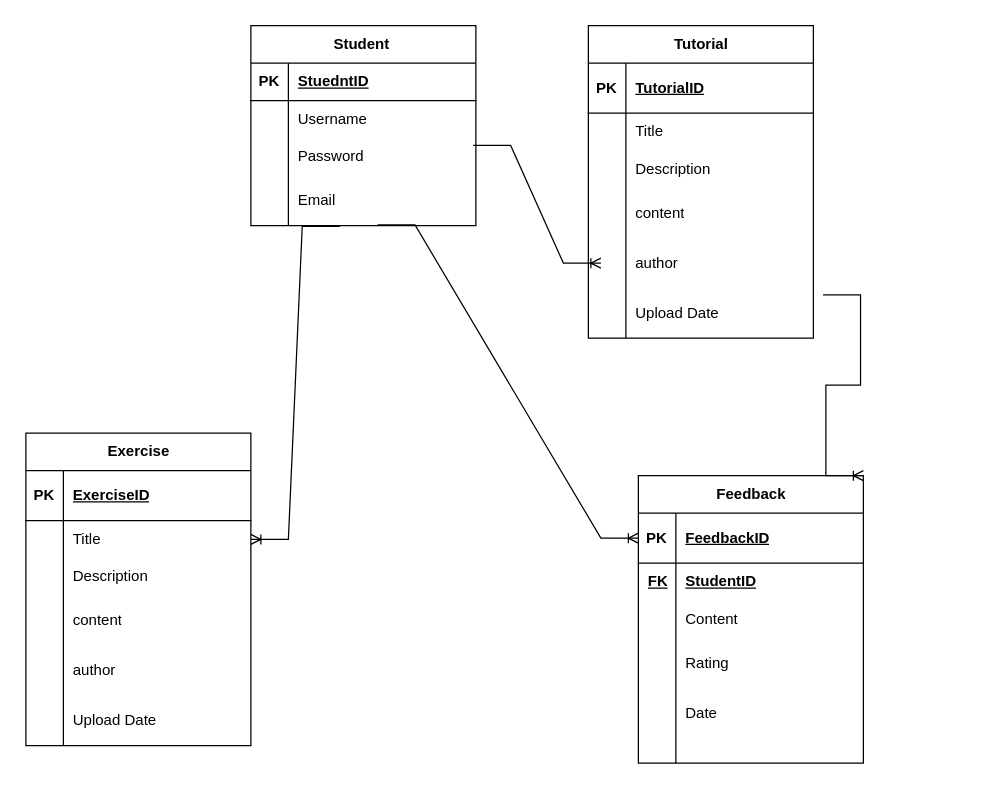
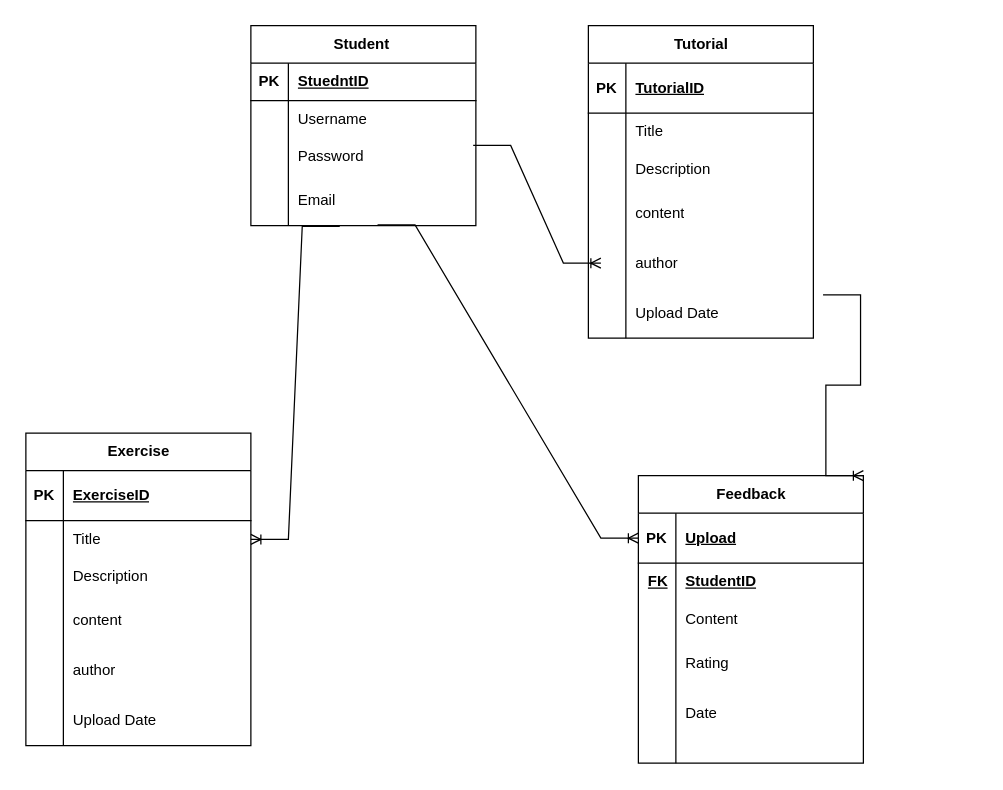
  <mxCell id="0" />
  <mxCell id="1" parent="0" />
  <mxCell id="2" value="Exercise" style="shape=table;startSize=30;container=1;collapsible=1;childLayout=tableLayout;fixedRows=1;rowLines=0;fontStyle=1;align=center;resizeLast=1;html=1;" vertex="1" parent="1"><mxGeometry x="20" y="346" width="180" height="250" as="geometry" /></mxCell>
  <mxCell id="3" value="" style="shape=tableRow;horizontal=0;startSize=0;swimlaneHead=0;swimlaneBody=0;fillColor=none;collapsible=0;dropTarget=0;points=[[0,0.5],[1,0.5]];portConstraint=eastwest;top=0;left=0;right=0;bottom=1;" vertex="1" parent="2"><mxGeometry y="30" width="180" height="40" as="geometry" /></mxCell>
  <mxCell id="4" value="PK" style="shape=partialRectangle;connectable=0;fillColor=none;top=0;left=0;bottom=0;right=0;fontStyle=1;overflow=hidden;whiteSpace=wrap;html=1;" vertex="1" parent="3"><mxGeometry width="30" height="40" as="geometry"><mxRectangle width="30" height="40" as="alternateBounds" /></mxGeometry></mxCell>
  <mxCell id="5" value="ExerciseID" style="shape=partialRectangle;connectable=0;fillColor=none;top=0;left=0;bottom=0;right=0;align=left;spacingLeft=6;fontStyle=5;overflow=hidden;whiteSpace=wrap;html=1;" vertex="1" parent="3"><mxGeometry x="30" width="150" height="40" as="geometry"><mxRectangle width="150" height="40" as="alternateBounds" /></mxGeometry></mxCell>
  <mxCell id="6" value="" style="shape=tableRow;horizontal=0;startSize=0;swimlaneHead=0;swimlaneBody=0;fillColor=none;collapsible=0;dropTarget=0;points=[[0,0.5],[1,0.5]];portConstraint=eastwest;top=0;left=0;right=0;bottom=0;" vertex="1" parent="2"><mxGeometry y="70" width="180" height="30" as="geometry" /></mxCell>
  <mxCell id="7" value="" style="shape=partialRectangle;connectable=0;fillColor=none;top=0;left=0;bottom=0;right=0;editable=1;overflow=hidden;whiteSpace=wrap;html=1;" vertex="1" parent="6"><mxGeometry width="30" height="30" as="geometry"><mxRectangle width="30" height="30" as="alternateBounds" /></mxGeometry></mxCell>
  <mxCell id="8" value="Title" style="shape=partialRectangle;connectable=0;fillColor=none;top=0;left=0;bottom=0;right=0;align=left;spacingLeft=6;overflow=hidden;whiteSpace=wrap;html=1;" vertex="1" parent="6"><mxGeometry x="30" width="150" height="30" as="geometry"><mxRectangle width="150" height="30" as="alternateBounds" /></mxGeometry></mxCell>
  <mxCell id="9" value="" style="shape=tableRow;horizontal=0;startSize=0;swimlaneHead=0;swimlaneBody=0;fillColor=none;collapsible=0;dropTarget=0;points=[[0,0.5],[1,0.5]];portConstraint=eastwest;top=0;left=0;right=0;bottom=0;" vertex="1" parent="2"><mxGeometry y="100" width="180" height="30" as="geometry" /></mxCell>
  <mxCell id="10" value="" style="shape=partialRectangle;connectable=0;fillColor=none;top=0;left=0;bottom=0;right=0;editable=1;overflow=hidden;whiteSpace=wrap;html=1;" vertex="1" parent="9"><mxGeometry width="30" height="30" as="geometry"><mxRectangle width="30" height="30" as="alternateBounds" /></mxGeometry></mxCell>
  <mxCell id="11" value="Description" style="shape=partialRectangle;connectable=0;fillColor=none;top=0;left=0;bottom=0;right=0;align=left;spacingLeft=6;overflow=hidden;whiteSpace=wrap;html=1;" vertex="1" parent="9"><mxGeometry x="30" width="150" height="30" as="geometry"><mxRectangle width="150" height="30" as="alternateBounds" /></mxGeometry></mxCell>
  <mxCell id="12" value="" style="shape=tableRow;horizontal=0;startSize=0;swimlaneHead=0;swimlaneBody=0;fillColor=none;collapsible=0;dropTarget=0;points=[[0,0.5],[1,0.5]];portConstraint=eastwest;top=0;left=0;right=0;bottom=0;" vertex="1" parent="2"><mxGeometry y="130" width="180" height="40" as="geometry" /></mxCell>
  <mxCell id="13" value="" style="shape=partialRectangle;connectable=0;fillColor=none;top=0;left=0;bottom=0;right=0;editable=1;overflow=hidden;whiteSpace=wrap;html=1;" vertex="1" parent="12"><mxGeometry width="30" height="40" as="geometry"><mxRectangle width="30" height="40" as="alternateBounds" /></mxGeometry></mxCell>
  <mxCell id="14" value="content" style="shape=partialRectangle;connectable=0;fillColor=none;top=0;left=0;bottom=0;right=0;align=left;spacingLeft=6;overflow=hidden;whiteSpace=wrap;html=1;" vertex="1" parent="12"><mxGeometry x="30" width="150" height="40" as="geometry"><mxRectangle width="150" height="40" as="alternateBounds" /></mxGeometry></mxCell>
  <mxCell id="15" value="" style="shape=tableRow;horizontal=0;startSize=0;swimlaneHead=0;swimlaneBody=0;fillColor=none;collapsible=0;dropTarget=0;points=[[0,0.5],[1,0.5]];portConstraint=eastwest;top=0;left=0;right=0;bottom=0;" vertex="1" parent="2"><mxGeometry y="170" width="180" height="40" as="geometry" /></mxCell>
  <mxCell id="16" value="" style="shape=partialRectangle;connectable=0;fillColor=none;top=0;left=0;bottom=0;right=0;editable=1;overflow=hidden;whiteSpace=wrap;html=1;" vertex="1" parent="15"><mxGeometry width="30" height="40" as="geometry"><mxRectangle width="30" height="40" as="alternateBounds" /></mxGeometry></mxCell>
  <mxCell id="17" value="author" style="shape=partialRectangle;connectable=0;fillColor=none;top=0;left=0;bottom=0;right=0;align=left;spacingLeft=6;overflow=hidden;whiteSpace=wrap;html=1;" vertex="1" parent="15"><mxGeometry x="30" width="150" height="40" as="geometry"><mxRectangle width="150" height="40" as="alternateBounds" /></mxGeometry></mxCell>
  <mxCell id="18" value="" style="shape=tableRow;horizontal=0;startSize=0;swimlaneHead=0;swimlaneBody=0;fillColor=none;collapsible=0;dropTarget=0;points=[[0,0.5],[1,0.5]];portConstraint=eastwest;top=0;left=0;right=0;bottom=0;" vertex="1" parent="2"><mxGeometry y="210" width="180" height="40" as="geometry" /></mxCell>
  <mxCell id="19" value="" style="shape=partialRectangle;connectable=0;fillColor=none;top=0;left=0;bottom=0;right=0;editable=1;overflow=hidden;whiteSpace=wrap;html=1;" vertex="1" parent="18"><mxGeometry width="30" height="40" as="geometry"><mxRectangle width="30" height="40" as="alternateBounds" /></mxGeometry></mxCell>
  <mxCell id="20" value="Upload Date" style="shape=partialRectangle;connectable=0;fillColor=none;top=0;left=0;bottom=0;right=0;align=left;spacingLeft=6;overflow=hidden;whiteSpace=wrap;html=1;" vertex="1" parent="18"><mxGeometry x="30" width="150" height="40" as="geometry"><mxRectangle width="150" height="40" as="alternateBounds" /></mxGeometry></mxCell>
  <mxCell id="21" value="Student&amp;nbsp;" style="shape=table;startSize=30;container=1;collapsible=1;childLayout=tableLayout;fixedRows=1;rowLines=0;fontStyle=1;align=center;resizeLast=1;html=1;" vertex="1" parent="1"><mxGeometry x="200" y="20" width="180" height="160" as="geometry" /></mxCell>
  <mxCell id="22" value="" style="shape=tableRow;horizontal=0;startSize=0;swimlaneHead=0;swimlaneBody=0;fillColor=none;collapsible=0;dropTarget=0;points=[[0,0.5],[1,0.5]];portConstraint=eastwest;top=0;left=0;right=0;bottom=1;" vertex="1" parent="21"><mxGeometry y="30" width="180" height="30" as="geometry" /></mxCell>
  <mxCell id="23" value="PK" style="shape=partialRectangle;connectable=0;fillColor=none;top=0;left=0;bottom=0;right=0;fontStyle=1;overflow=hidden;whiteSpace=wrap;html=1;" vertex="1" parent="22"><mxGeometry width="30" height="30" as="geometry"><mxRectangle width="30" height="30" as="alternateBounds" /></mxGeometry></mxCell>
  <mxCell id="24" value="StuedntID" style="shape=partialRectangle;connectable=0;fillColor=none;top=0;left=0;bottom=0;right=0;align=left;spacingLeft=6;fontStyle=5;overflow=hidden;whiteSpace=wrap;html=1;" vertex="1" parent="22"><mxGeometry x="30" width="150" height="30" as="geometry"><mxRectangle width="150" height="30" as="alternateBounds" /></mxGeometry></mxCell>
  <mxCell id="25" value="" style="shape=tableRow;horizontal=0;startSize=0;swimlaneHead=0;swimlaneBody=0;fillColor=none;collapsible=0;dropTarget=0;points=[[0,0.5],[1,0.5]];portConstraint=eastwest;top=0;left=0;right=0;bottom=0;" vertex="1" parent="21"><mxGeometry y="60" width="180" height="30" as="geometry" /></mxCell>
  <mxCell id="26" value="" style="shape=partialRectangle;connectable=0;fillColor=none;top=0;left=0;bottom=0;right=0;editable=1;overflow=hidden;whiteSpace=wrap;html=1;" vertex="1" parent="25"><mxGeometry width="30" height="30" as="geometry"><mxRectangle width="30" height="30" as="alternateBounds" /></mxGeometry></mxCell>
  <mxCell id="27" value="Username" style="shape=partialRectangle;connectable=0;fillColor=none;top=0;left=0;bottom=0;right=0;align=left;spacingLeft=6;overflow=hidden;whiteSpace=wrap;html=1;" vertex="1" parent="25"><mxGeometry x="30" width="150" height="30" as="geometry"><mxRectangle width="150" height="30" as="alternateBounds" /></mxGeometry></mxCell>
  <mxCell id="28" value="" style="shape=tableRow;horizontal=0;startSize=0;swimlaneHead=0;swimlaneBody=0;fillColor=none;collapsible=0;dropTarget=0;points=[[0,0.5],[1,0.5]];portConstraint=eastwest;top=0;left=0;right=0;bottom=0;" vertex="1" parent="21"><mxGeometry y="90" width="180" height="30" as="geometry" /></mxCell>
  <mxCell id="29" value="" style="shape=partialRectangle;connectable=0;fillColor=none;top=0;left=0;bottom=0;right=0;editable=1;overflow=hidden;whiteSpace=wrap;html=1;" vertex="1" parent="28"><mxGeometry width="30" height="30" as="geometry"><mxRectangle width="30" height="30" as="alternateBounds" /></mxGeometry></mxCell>
  <mxCell id="30" value="Password&amp;nbsp;" style="shape=partialRectangle;connectable=0;fillColor=none;top=0;left=0;bottom=0;right=0;align=left;spacingLeft=6;overflow=hidden;whiteSpace=wrap;html=1;" vertex="1" parent="28"><mxGeometry x="30" width="150" height="30" as="geometry"><mxRectangle width="150" height="30" as="alternateBounds" /></mxGeometry></mxCell>
  <mxCell id="31" value="" style="shape=tableRow;horizontal=0;startSize=0;swimlaneHead=0;swimlaneBody=0;fillColor=none;collapsible=0;dropTarget=0;points=[[0,0.5],[1,0.5]];portConstraint=eastwest;top=0;left=0;right=0;bottom=0;" vertex="1" parent="21"><mxGeometry y="120" width="180" height="40" as="geometry" /></mxCell>
  <mxCell id="32" value="" style="shape=partialRectangle;connectable=0;fillColor=none;top=0;left=0;bottom=0;right=0;editable=1;overflow=hidden;whiteSpace=wrap;html=1;" vertex="1" parent="31"><mxGeometry width="30" height="40" as="geometry"><mxRectangle width="30" height="40" as="alternateBounds" /></mxGeometry></mxCell>
  <mxCell id="33" value="Email" style="shape=partialRectangle;connectable=0;fillColor=none;top=0;left=0;bottom=0;right=0;align=left;spacingLeft=6;overflow=hidden;whiteSpace=wrap;html=1;" vertex="1" parent="31"><mxGeometry x="30" width="150" height="40" as="geometry"><mxRectangle width="150" height="40" as="alternateBounds" /></mxGeometry></mxCell>
  <mxCell id="34" value="Tutorial" style="shape=table;startSize=30;container=1;collapsible=1;childLayout=tableLayout;fixedRows=1;rowLines=0;fontStyle=1;align=center;resizeLast=1;html=1;" vertex="1" parent="1"><mxGeometry x="470" y="20" width="180" height="250" as="geometry" /></mxCell>
  <mxCell id="35" value="" style="shape=tableRow;horizontal=0;startSize=0;swimlaneHead=0;swimlaneBody=0;fillColor=none;collapsible=0;dropTarget=0;points=[[0,0.5],[1,0.5]];portConstraint=eastwest;top=0;left=0;right=0;bottom=1;" vertex="1" parent="34"><mxGeometry y="30" width="180" height="40" as="geometry" /></mxCell>
  <mxCell id="36" value="PK" style="shape=partialRectangle;connectable=0;fillColor=none;top=0;left=0;bottom=0;right=0;fontStyle=1;overflow=hidden;whiteSpace=wrap;html=1;" vertex="1" parent="35"><mxGeometry width="30" height="40" as="geometry"><mxRectangle width="30" height="40" as="alternateBounds" /></mxGeometry></mxCell>
  <mxCell id="37" value="TutorialID" style="shape=partialRectangle;connectable=0;fillColor=none;top=0;left=0;bottom=0;right=0;align=left;spacingLeft=6;fontStyle=5;overflow=hidden;whiteSpace=wrap;html=1;" vertex="1" parent="35"><mxGeometry x="30" width="150" height="40" as="geometry"><mxRectangle width="150" height="40" as="alternateBounds" /></mxGeometry></mxCell>
  <mxCell id="38" value="" style="shape=tableRow;horizontal=0;startSize=0;swimlaneHead=0;swimlaneBody=0;fillColor=none;collapsible=0;dropTarget=0;points=[[0,0.5],[1,0.5]];portConstraint=eastwest;top=0;left=0;right=0;bottom=0;" vertex="1" parent="34"><mxGeometry y="70" width="180" height="30" as="geometry" /></mxCell>
  <mxCell id="39" value="" style="shape=partialRectangle;connectable=0;fillColor=none;top=0;left=0;bottom=0;right=0;editable=1;overflow=hidden;whiteSpace=wrap;html=1;" vertex="1" parent="38"><mxGeometry width="30" height="30" as="geometry"><mxRectangle width="30" height="30" as="alternateBounds" /></mxGeometry></mxCell>
  <mxCell id="40" value="Title" style="shape=partialRectangle;connectable=0;fillColor=none;top=0;left=0;bottom=0;right=0;align=left;spacingLeft=6;overflow=hidden;whiteSpace=wrap;html=1;" vertex="1" parent="38"><mxGeometry x="30" width="150" height="30" as="geometry"><mxRectangle width="150" height="30" as="alternateBounds" /></mxGeometry></mxCell>
  <mxCell id="41" value="" style="shape=tableRow;horizontal=0;startSize=0;swimlaneHead=0;swimlaneBody=0;fillColor=none;collapsible=0;dropTarget=0;points=[[0,0.5],[1,0.5]];portConstraint=eastwest;top=0;left=0;right=0;bottom=0;" vertex="1" parent="34"><mxGeometry y="100" width="180" height="30" as="geometry" /></mxCell>
  <mxCell id="42" value="" style="shape=partialRectangle;connectable=0;fillColor=none;top=0;left=0;bottom=0;right=0;editable=1;overflow=hidden;whiteSpace=wrap;html=1;" vertex="1" parent="41"><mxGeometry width="30" height="30" as="geometry"><mxRectangle width="30" height="30" as="alternateBounds" /></mxGeometry></mxCell>
  <mxCell id="43" value="Description" style="shape=partialRectangle;connectable=0;fillColor=none;top=0;left=0;bottom=0;right=0;align=left;spacingLeft=6;overflow=hidden;whiteSpace=wrap;html=1;" vertex="1" parent="41"><mxGeometry x="30" width="150" height="30" as="geometry"><mxRectangle width="150" height="30" as="alternateBounds" /></mxGeometry></mxCell>
  <mxCell id="44" value="" style="shape=tableRow;horizontal=0;startSize=0;swimlaneHead=0;swimlaneBody=0;fillColor=none;collapsible=0;dropTarget=0;points=[[0,0.5],[1,0.5]];portConstraint=eastwest;top=0;left=0;right=0;bottom=0;" vertex="1" parent="34"><mxGeometry y="130" width="180" height="40" as="geometry" /></mxCell>
  <mxCell id="45" value="" style="shape=partialRectangle;connectable=0;fillColor=none;top=0;left=0;bottom=0;right=0;editable=1;overflow=hidden;whiteSpace=wrap;html=1;" vertex="1" parent="44"><mxGeometry width="30" height="40" as="geometry"><mxRectangle width="30" height="40" as="alternateBounds" /></mxGeometry></mxCell>
  <mxCell id="46" value="content" style="shape=partialRectangle;connectable=0;fillColor=none;top=0;left=0;bottom=0;right=0;align=left;spacingLeft=6;overflow=hidden;whiteSpace=wrap;html=1;" vertex="1" parent="44"><mxGeometry x="30" width="150" height="40" as="geometry"><mxRectangle width="150" height="40" as="alternateBounds" /></mxGeometry></mxCell>
  <mxCell id="47" value="" style="shape=tableRow;horizontal=0;startSize=0;swimlaneHead=0;swimlaneBody=0;fillColor=none;collapsible=0;dropTarget=0;points=[[0,0.5],[1,0.5]];portConstraint=eastwest;top=0;left=0;right=0;bottom=0;" vertex="1" parent="34"><mxGeometry y="170" width="180" height="40" as="geometry" /></mxCell>
  <mxCell id="48" value="" style="shape=partialRectangle;connectable=0;fillColor=none;top=0;left=0;bottom=0;right=0;editable=1;overflow=hidden;whiteSpace=wrap;html=1;" vertex="1" parent="47"><mxGeometry width="30" height="40" as="geometry"><mxRectangle width="30" height="40" as="alternateBounds" /></mxGeometry></mxCell>
  <mxCell id="49" value="author" style="shape=partialRectangle;connectable=0;fillColor=none;top=0;left=0;bottom=0;right=0;align=left;spacingLeft=6;overflow=hidden;whiteSpace=wrap;html=1;" vertex="1" parent="47"><mxGeometry x="30" width="150" height="40" as="geometry"><mxRectangle width="150" height="40" as="alternateBounds" /></mxGeometry></mxCell>
  <mxCell id="50" value="" style="shape=tableRow;horizontal=0;startSize=0;swimlaneHead=0;swimlaneBody=0;fillColor=none;collapsible=0;dropTarget=0;points=[[0,0.5],[1,0.5]];portConstraint=eastwest;top=0;left=0;right=0;bottom=0;" vertex="1" parent="34"><mxGeometry y="210" width="180" height="40" as="geometry" /></mxCell>
  <mxCell id="51" value="" style="shape=partialRectangle;connectable=0;fillColor=none;top=0;left=0;bottom=0;right=0;editable=1;overflow=hidden;whiteSpace=wrap;html=1;" vertex="1" parent="50"><mxGeometry width="30" height="40" as="geometry"><mxRectangle width="30" height="40" as="alternateBounds" /></mxGeometry></mxCell>
  <mxCell id="52" value="Upload Date" style="shape=partialRectangle;connectable=0;fillColor=none;top=0;left=0;bottom=0;right=0;align=left;spacingLeft=6;overflow=hidden;whiteSpace=wrap;html=1;" vertex="1" parent="50"><mxGeometry x="30" width="150" height="40" as="geometry"><mxRectangle width="150" height="40" as="alternateBounds" /></mxGeometry></mxCell>
  <mxCell id="53" value="Feedback" style="shape=table;startSize=30;container=1;collapsible=1;childLayout=tableLayout;fixedRows=1;rowLines=0;fontStyle=1;align=center;resizeLast=1;html=1;" vertex="1" parent="1"><mxGeometry x="510" y="380" width="180" height="230" as="geometry" /></mxCell>
  <mxCell id="54" value="" style="shape=tableRow;horizontal=0;startSize=0;swimlaneHead=0;swimlaneBody=0;fillColor=none;collapsible=0;dropTarget=0;points=[[0,0.5],[1,0.5]];portConstraint=eastwest;top=0;left=0;right=0;bottom=1;" vertex="1" parent="53"><mxGeometry y="30" width="180" height="40" as="geometry" /></mxCell>
  <mxCell id="55" value="PK" style="shape=partialRectangle;connectable=0;fillColor=none;top=0;left=0;bottom=0;right=0;fontStyle=1;overflow=hidden;whiteSpace=wrap;html=1;" vertex="1" parent="54"><mxGeometry width="30" height="40" as="geometry"><mxRectangle width="30" height="40" as="alternateBounds" /></mxGeometry></mxCell>
- <mxCell id="56" value="FeedbackID" style="shape=partialRectangle;connectable=0;fillColor=none;top=0;left=0;bottom=0;right=0;align=left;spacingLeft=6;fontStyle=5;overflow=hidden;whiteSpace=wrap;html=1;" vertex="1" parent="54"><mxGeometry x="30" width="150" height="40" as="geometry"><mxRectangle width="150" height="40" as="alternateBounds" /></mxGeometry></mxCell>
+ <mxCell id="56" value="Upload" style="shape=partialRectangle;connectable=0;fillColor=none;top=0;left=0;bottom=0;right=0;align=left;spacingLeft=6;fontStyle=5;overflow=hidden;whiteSpace=wrap;html=1;" vertex="1" parent="54"><mxGeometry x="30" width="150" height="40" as="geometry"><mxRectangle width="150" height="40" as="alternateBounds" /></mxGeometry></mxCell>
  <mxCell id="57" value="" style="shape=tableRow;horizontal=0;startSize=0;swimlaneHead=0;swimlaneBody=0;fillColor=none;collapsible=0;dropTarget=0;points=[[0,0.5],[1,0.5]];portConstraint=eastwest;top=0;left=0;right=0;bottom=0;" vertex="1" parent="53"><mxGeometry y="70" width="180" height="30" as="geometry" /></mxCell>
  <mxCell id="58" value="FK" style="shape=partialRectangle;connectable=0;fillColor=none;top=0;left=0;bottom=0;right=0;align=left;spacingLeft=6;fontStyle=5;overflow=hidden;whiteSpace=wrap;html=1;" vertex="1" parent="57"><mxGeometry width="30" height="30" as="geometry"><mxRectangle width="30" height="30" as="alternateBounds" /></mxGeometry></mxCell>
  <mxCell id="59" value="StudentID" style="shape=partialRectangle;connectable=0;fillColor=none;top=0;left=0;bottom=0;right=0;align=left;spacingLeft=6;fontStyle=5;overflow=hidden;whiteSpace=wrap;html=1;" vertex="1" parent="57"><mxGeometry x="30" width="150" height="30" as="geometry"><mxRectangle width="150" height="30" as="alternateBounds" /></mxGeometry></mxCell>
  <mxCell id="60" value="" style="shape=tableRow;horizontal=0;startSize=0;swimlaneHead=0;swimlaneBody=0;fillColor=none;collapsible=0;dropTarget=0;points=[[0,0.5],[1,0.5]];portConstraint=eastwest;top=0;left=0;right=0;bottom=0;" vertex="1" parent="53"><mxGeometry y="100" width="180" height="30" as="geometry" /></mxCell>
  <mxCell id="61" value="" style="shape=partialRectangle;connectable=0;fillColor=none;top=0;left=0;bottom=0;right=0;editable=1;overflow=hidden;whiteSpace=wrap;html=1;" vertex="1" parent="60"><mxGeometry width="30" height="30" as="geometry"><mxRectangle width="30" height="30" as="alternateBounds" /></mxGeometry></mxCell>
  <mxCell id="62" value="Content" style="shape=partialRectangle;connectable=0;fillColor=none;top=0;left=0;bottom=0;right=0;align=left;spacingLeft=6;overflow=hidden;whiteSpace=wrap;html=1;" vertex="1" parent="60"><mxGeometry x="30" width="150" height="30" as="geometry"><mxRectangle width="150" height="30" as="alternateBounds" /></mxGeometry></mxCell>
  <mxCell id="63" value="" style="shape=tableRow;horizontal=0;startSize=0;swimlaneHead=0;swimlaneBody=0;fillColor=none;collapsible=0;dropTarget=0;points=[[0,0.5],[1,0.5]];portConstraint=eastwest;top=0;left=0;right=0;bottom=0;" vertex="1" parent="53"><mxGeometry y="130" width="180" height="40" as="geometry" /></mxCell>
  <mxCell id="64" value="" style="shape=partialRectangle;connectable=0;fillColor=none;top=0;left=0;bottom=0;right=0;editable=1;overflow=hidden;whiteSpace=wrap;html=1;" vertex="1" parent="63"><mxGeometry width="30" height="40" as="geometry"><mxRectangle width="30" height="40" as="alternateBounds" /></mxGeometry></mxCell>
  <mxCell id="65" value="Rating" style="shape=partialRectangle;connectable=0;fillColor=none;top=0;left=0;bottom=0;right=0;align=left;spacingLeft=6;overflow=hidden;whiteSpace=wrap;html=1;" vertex="1" parent="63"><mxGeometry x="30" width="150" height="40" as="geometry"><mxRectangle width="150" height="40" as="alternateBounds" /></mxGeometry></mxCell>
  <mxCell id="66" value="" style="shape=tableRow;horizontal=0;startSize=0;swimlaneHead=0;swimlaneBody=0;fillColor=none;collapsible=0;dropTarget=0;points=[[0,0.5],[1,0.5]];portConstraint=eastwest;top=0;left=0;right=0;bottom=0;" vertex="1" parent="53"><mxGeometry y="170" width="180" height="40" as="geometry" /></mxCell>
  <mxCell id="67" value="" style="shape=partialRectangle;connectable=0;fillColor=none;top=0;left=0;bottom=0;right=0;editable=1;overflow=hidden;whiteSpace=wrap;html=1;" vertex="1" parent="66"><mxGeometry width="30" height="40" as="geometry"><mxRectangle width="30" height="40" as="alternateBounds" /></mxGeometry></mxCell>
  <mxCell id="68" value="Date" style="shape=partialRectangle;connectable=0;fillColor=none;top=0;left=0;bottom=0;right=0;align=left;spacingLeft=6;overflow=hidden;whiteSpace=wrap;html=1;" vertex="1" parent="66"><mxGeometry x="30" width="150" height="40" as="geometry"><mxRectangle width="150" height="40" as="alternateBounds" /></mxGeometry></mxCell>
  <mxCell id="69" value="" style="shape=tableRow;horizontal=0;startSize=0;swimlaneHead=0;swimlaneBody=0;fillColor=none;collapsible=0;dropTarget=0;points=[[0,0.5],[1,0.5]];portConstraint=eastwest;top=0;left=0;right=0;bottom=0;" vertex="1" parent="53"><mxGeometry y="210" width="180" height="20" as="geometry" /></mxCell>
  <mxCell id="70" value="" style="shape=partialRectangle;connectable=0;fillColor=none;top=0;left=0;bottom=0;right=0;editable=1;overflow=hidden;whiteSpace=wrap;html=1;" vertex="1" parent="69"><mxGeometry width="30" height="20" as="geometry"><mxRectangle width="30" height="20" as="alternateBounds" /></mxGeometry></mxCell>
  <mxCell id="71" value="" style="shape=partialRectangle;connectable=0;fillColor=none;top=0;left=0;bottom=0;right=0;align=left;spacingLeft=6;overflow=hidden;whiteSpace=wrap;html=1;" vertex="1" parent="69"><mxGeometry x="30" width="150" height="20" as="geometry"><mxRectangle width="150" height="20" as="alternateBounds" /></mxGeometry></mxCell>
  <mxCell id="72" value="" style="edgeStyle=entityRelationEdgeStyle;fontSize=12;html=1;endArrow=ERoneToMany;rounded=0;exitX=0.988;exitY=1.195;exitDx=0;exitDy=0;exitPerimeter=0;" edge="1" parent="1" source="25"><mxGeometry width="100" height="100" relative="1" as="geometry"><mxPoint x="380" y="310" as="sourcePoint" /><mxPoint x="480" y="210" as="targetPoint" /></mxGeometry></mxCell>
  <mxCell id="73" value="" style="edgeStyle=entityRelationEdgeStyle;fontSize=12;html=1;endArrow=ERoneToMany;rounded=0;exitX=0.395;exitY=1.013;exitDx=0;exitDy=0;exitPerimeter=0;" edge="1" parent="1" source="31" target="6"><mxGeometry width="100" height="100" relative="1" as="geometry"><mxPoint x="140" y="70" as="sourcePoint" /><mxPoint x="440" y="410" as="targetPoint" /><Array as="points"><mxPoint x="210" y="200" /></Array></mxGeometry></mxCell>
  <mxCell id="74" value="" style="edgeStyle=entityRelationEdgeStyle;fontSize=12;html=1;endArrow=ERoneToMany;rounded=0;entryX=0;entryY=0.5;entryDx=0;entryDy=0;exitX=0.563;exitY=0.987;exitDx=0;exitDy=0;exitPerimeter=0;" edge="1" parent="1" source="31" target="54"><mxGeometry width="100" height="100" relative="1" as="geometry"><mxPoint x="350" y="330" as="sourcePoint" /><mxPoint x="450" y="230" as="targetPoint" /></mxGeometry></mxCell>
  <mxCell id="75" value="" style="edgeStyle=entityRelationEdgeStyle;fontSize=12;html=1;endArrow=ERoneToMany;rounded=0;exitX=1.043;exitY=0.133;exitDx=0;exitDy=0;exitPerimeter=0;entryX=1;entryY=0;entryDx=0;entryDy=0;" edge="1" parent="1" source="50" target="53"><mxGeometry width="100" height="100" relative="1" as="geometry"><mxPoint x="737.74" y="200" as="sourcePoint" /><mxPoint x="700" y="338" as="targetPoint" /><Array as="points"><mxPoint x="740" y="288" /><mxPoint x="720" y="268" /><mxPoint x="780" y="298" /></Array></mxGeometry></mxCell>
